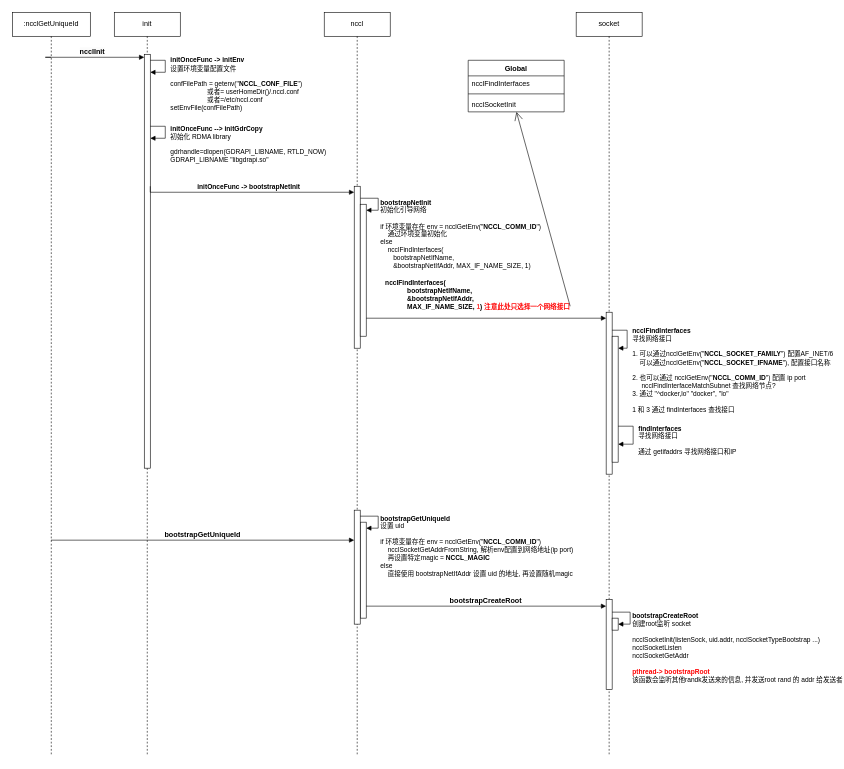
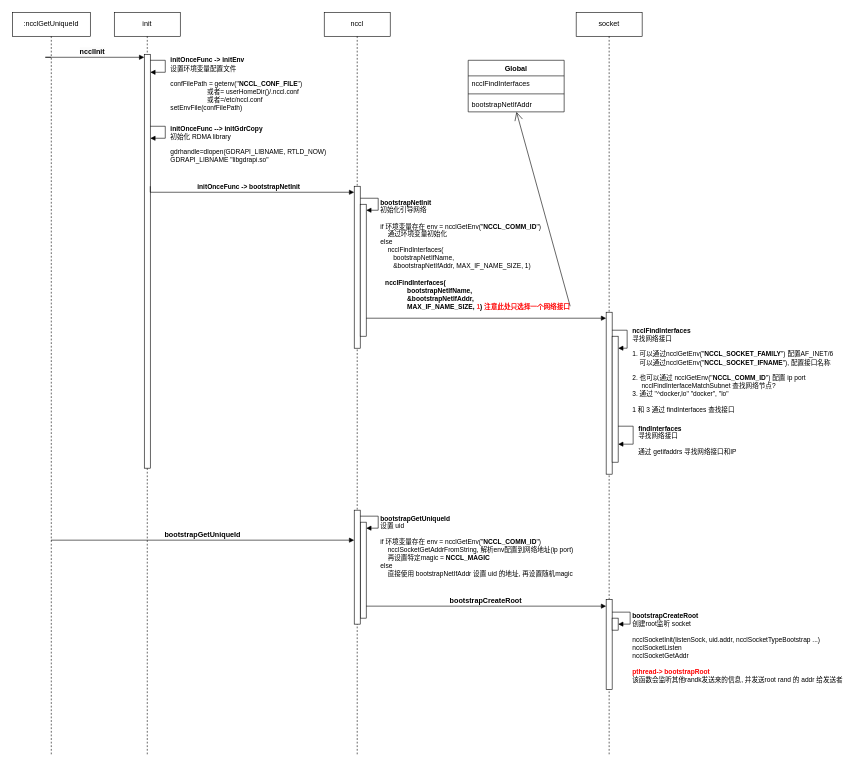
  <mxCell id="0" />
  <mxCell id="1" parent="0" />
  <mxCell id="2" value=":&lt;span style=&quot;text-align: left;&quot;&gt;ncclGetUniqueId&lt;/span&gt;" style="shape=umlLifeline;perimeter=lifelinePerimeter;whiteSpace=wrap;html=1;container=1;dropTarget=0;collapsible=0;recursiveResize=0;outlineConnect=0;portConstraint=eastwest;newEdgeStyle={&quot;curved&quot;:0,&quot;rounded&quot;:0};" vertex="1" parent="1"><mxGeometry x="20" y="20" width="130" height="1240" as="geometry" /></mxCell>
  <mxCell id="3" value="&lt;span style=&quot;text-align: left;&quot;&gt;init&lt;/span&gt;" style="shape=umlLifeline;perimeter=lifelinePerimeter;whiteSpace=wrap;html=1;container=1;dropTarget=0;collapsible=0;recursiveResize=0;outlineConnect=0;portConstraint=eastwest;newEdgeStyle={&quot;curved&quot;:0,&quot;rounded&quot;:0};" vertex="1" parent="1"><mxGeometry x="190" y="20" width="110" height="1240" as="geometry" /></mxCell>
  <mxCell id="4" value="" style="html=1;points=[[0,0,0,0,5],[0,1,0,0,-5],[1,0,0,0,5],[1,1,0,0,-5]];perimeter=orthogonalPerimeter;outlineConnect=0;targetShapes=umlLifeline;portConstraint=eastwest;newEdgeStyle={&quot;curved&quot;:0,&quot;rounded&quot;:0};" vertex="1" parent="3"><mxGeometry x="50" y="70" width="10" height="690" as="geometry" /></mxCell>
  <mxCell id="5" value="&lt;b&gt;initOnceFunc -&amp;gt; initEnv&lt;/b&gt;&lt;br&gt;&lt;div&gt;设置环境变量配置文件&lt;/div&gt;&lt;div&gt;&lt;br&gt;&lt;/div&gt;&lt;div&gt;confFilePath = getenv(&quot;&lt;b&gt;NCCL_CONF_FILE&lt;/b&gt;&quot;)&lt;/div&gt;&lt;div&gt;&amp;nbsp; &amp;nbsp; &amp;nbsp; &amp;nbsp; &amp;nbsp; &amp;nbsp; &amp;nbsp; &amp;nbsp; &amp;nbsp; &amp;nbsp; 或者= userHomeDir()/.nccl.conf&lt;/div&gt;&lt;div&gt;&amp;nbsp; &amp;nbsp; &amp;nbsp; &amp;nbsp; &amp;nbsp; &amp;nbsp; &amp;nbsp; &amp;nbsp; &amp;nbsp; &amp;nbsp; 或者=/etc/nccl.conf&lt;/div&gt;&lt;div&gt;setEnvFile(confFilePath)&lt;/div&gt;" style="html=1;align=left;spacingLeft=2;endArrow=block;rounded=0;edgeStyle=orthogonalEdgeStyle;curved=0;rounded=0;" edge="1" target="4" parent="3"><mxGeometry x="0.286" y="21" relative="1" as="geometry"><mxPoint x="60" y="80" as="sourcePoint" /><Array as="points"><mxPoint x="85" y="80" /><mxPoint x="85" y="100" /></Array><mxPoint x="70" y="100" as="targetPoint" /><mxPoint x="5" y="-1" as="offset" /></mxGeometry></mxCell>
  <mxCell id="6" value="&lt;span style=&quot;font-size: 12px; text-align: left; text-wrap: wrap; background-color: rgb(251, 251, 251);&quot;&gt;&lt;b&gt;ncclInit&lt;/b&gt;&lt;/span&gt;" style="html=1;verticalAlign=bottom;endArrow=block;curved=0;rounded=0;entryX=0;entryY=0;entryDx=0;entryDy=5;entryPerimeter=0;" edge="1" parent="1" source="2" target="4"><mxGeometry x="-0.004" width="80" relative="1" as="geometry"><mxPoint x="80" y="180" as="sourcePoint" /><mxPoint x="160" y="180" as="targetPoint" /><Array as="points"><mxPoint x="75" y="95" /></Array><mxPoint as="offset" /></mxGeometry></mxCell>
  <mxCell id="7" value="&lt;div&gt;&lt;b&gt;initOnceFunc --&amp;gt; initGdrCopy&lt;br&gt;&lt;/b&gt;初始化 RDMA library&lt;/div&gt;&lt;div&gt;&lt;br&gt;&lt;/div&gt;&lt;div&gt;gdrhandle=dlopen(GDRAPI_LIBNAME, RTLD_NOW)&lt;br&gt;GDRAPI_LIBNAME&amp;nbsp;&quot;libgdrapi.so&quot;&lt;/div&gt;" style="html=1;align=left;spacingLeft=2;endArrow=block;rounded=0;edgeStyle=orthogonalEdgeStyle;curved=0;rounded=0;" edge="1" parent="1"><mxGeometry x="0.286" y="11" relative="1" as="geometry"><mxPoint x="250" y="210" as="sourcePoint" /><Array as="points"><mxPoint x="275" y="210" /><mxPoint x="275" y="230" /></Array><mxPoint x="250" y="230" as="targetPoint" /><mxPoint x="5" y="-1" as="offset" /></mxGeometry></mxCell>
  <mxCell id="8" value="&lt;b&gt;bootstrapNetInit&lt;/b&gt;&lt;br&gt;&lt;div&gt;初始化引导网络&lt;/div&gt;&lt;div&gt;&lt;br&gt;&lt;/div&gt;&lt;div&gt;&lt;div&gt;if 环境变量存在 env = ncclGetEnv(&quot;&lt;b&gt;NCCL_COMM_ID&lt;/b&gt;&quot;)&amp;nbsp;&lt;/div&gt;&lt;div&gt;&amp;nbsp; &amp;nbsp; 通过环境变量初始化&lt;/div&gt;&lt;div&gt;else&amp;nbsp;&lt;br&gt;&amp;nbsp; &amp;nbsp;&amp;nbsp;ncclFindInterfaces(&lt;br&gt;&amp;nbsp; &amp;nbsp; &amp;nbsp; &amp;nbsp;bootstrapNetIfName, &lt;br&gt;&amp;nbsp; &amp;nbsp; &amp;nbsp; &amp;nbsp;&amp;amp;bootstrapNetIfAddr, MAX_IF_NAME_SIZE, 1)&lt;/div&gt;&lt;/div&gt;" style="html=1;align=left;spacingLeft=2;endArrow=block;rounded=0;edgeStyle=orthogonalEdgeStyle;curved=0;rounded=0;" edge="1" parent="1" target="11"><mxGeometry x="0.429" y="40" relative="1" as="geometry"><mxPoint x="600" y="330" as="sourcePoint" /><Array as="points"><mxPoint x="630" y="330" /><mxPoint x="630" y="350" /></Array><mxPoint x="600" y="350" as="targetPoint" /><mxPoint as="offset" /></mxGeometry></mxCell>
  <mxCell id="9" value="&lt;span style=&quot;text-align: left;&quot;&gt;nccl&lt;/span&gt;" style="shape=umlLifeline;perimeter=lifelinePerimeter;whiteSpace=wrap;html=1;container=1;dropTarget=0;collapsible=0;recursiveResize=0;outlineConnect=0;portConstraint=eastwest;newEdgeStyle={&quot;curved&quot;:0,&quot;rounded&quot;:0};" vertex="1" parent="1"><mxGeometry x="540" y="20" width="110" height="1240" as="geometry" /></mxCell>
  <mxCell id="10" value="" style="html=1;points=[[0,0,0,0,5],[0,1,0,0,-5],[1,0,0,0,5],[1,1,0,0,-5]];perimeter=orthogonalPerimeter;outlineConnect=0;targetShapes=umlLifeline;portConstraint=eastwest;newEdgeStyle={&quot;curved&quot;:0,&quot;rounded&quot;:0};" vertex="1" parent="9"><mxGeometry x="50" y="290" width="10" height="270" as="geometry" /></mxCell>
  <mxCell id="11" value="" style="html=1;points=[[0,0,0,0,5],[0,1,0,0,-5],[1,0,0,0,5],[1,1,0,0,-5]];perimeter=orthogonalPerimeter;outlineConnect=0;targetShapes=umlLifeline;portConstraint=eastwest;newEdgeStyle={&quot;curved&quot;:0,&quot;rounded&quot;:0};" vertex="1" parent="9"><mxGeometry x="60" y="320" width="10" height="220" as="geometry" /></mxCell>
  <mxCell id="12" value="" style="html=1;points=[[0,0,0,0,5],[0,1,0,0,-5],[1,0,0,0,5],[1,1,0,0,-5]];perimeter=orthogonalPerimeter;outlineConnect=0;targetShapes=umlLifeline;portConstraint=eastwest;newEdgeStyle={&quot;curved&quot;:0,&quot;rounded&quot;:0};" vertex="1" parent="9"><mxGeometry x="60" y="850" width="10" height="160" as="geometry" /></mxCell>
  <mxCell id="13" value="" style="html=1;points=[[0,0,0,0,5],[0,1,0,0,-5],[1,0,0,0,5],[1,1,0,0,-5]];perimeter=orthogonalPerimeter;outlineConnect=0;targetShapes=umlLifeline;portConstraint=eastwest;newEdgeStyle={&quot;curved&quot;:0,&quot;rounded&quot;:0};" vertex="1" parent="9"><mxGeometry x="50" y="830" width="10" height="190" as="geometry" /></mxCell>
  <mxCell id="14" value="&lt;b style=&quot;text-align: left;&quot;&gt;initOnceFunc -&amp;gt;&amp;nbsp;bootstrapNetInit&lt;/b&gt;" style="html=1;verticalAlign=bottom;endArrow=block;curved=0;rounded=0;" edge="1" parent="1" target="10"><mxGeometry x="-0.004" width="80" relative="1" as="geometry"><mxPoint x="250" y="310" as="sourcePoint" /><mxPoint x="415" y="310" as="targetPoint" /><Array as="points"><mxPoint x="250" y="320" /></Array><mxPoint as="offset" /></mxGeometry></mxCell>
  <mxCell id="15" value="&lt;span style=&quot;text-align: left;&quot;&gt;socket&lt;/span&gt;" style="shape=umlLifeline;perimeter=lifelinePerimeter;whiteSpace=wrap;html=1;container=1;dropTarget=0;collapsible=0;recursiveResize=0;outlineConnect=0;portConstraint=eastwest;newEdgeStyle={&quot;curved&quot;:0,&quot;rounded&quot;:0};" vertex="1" parent="1"><mxGeometry x="960" y="20" width="110" height="1240" as="geometry" /></mxCell>
  <mxCell id="16" value="" style="html=1;points=[[0,0,0,0,5],[0,1,0,0,-5],[1,0,0,0,5],[1,1,0,0,-5]];perimeter=orthogonalPerimeter;outlineConnect=0;targetShapes=umlLifeline;portConstraint=eastwest;newEdgeStyle={&quot;curved&quot;:0,&quot;rounded&quot;:0};" vertex="1" parent="15"><mxGeometry x="50" y="500" width="10" height="270" as="geometry" /></mxCell>
  <mxCell id="17" value="" style="html=1;points=[[0,0,0,0,5],[0,1,0,0,-5],[1,0,0,0,5],[1,1,0,0,-5]];perimeter=orthogonalPerimeter;outlineConnect=0;targetShapes=umlLifeline;portConstraint=eastwest;newEdgeStyle={&quot;curved&quot;:0,&quot;rounded&quot;:0};" vertex="1" parent="15"><mxGeometry x="60" y="540" width="10" height="210" as="geometry" /></mxCell>
  <mxCell id="18" value="" style="html=1;points=[[0,0,0,0,5],[0,1,0,0,-5],[1,0,0,0,5],[1,1,0,0,-5]];perimeter=orthogonalPerimeter;outlineConnect=0;targetShapes=umlLifeline;portConstraint=eastwest;newEdgeStyle={&quot;curved&quot;:0,&quot;rounded&quot;:0};" vertex="1" parent="15"><mxGeometry x="50" y="979" width="10" height="150" as="geometry" /></mxCell>
  <mxCell id="19" value="" style="html=1;points=[[0,0,0,0,5],[0,1,0,0,-5],[1,0,0,0,5],[1,1,0,0,-5]];perimeter=orthogonalPerimeter;outlineConnect=0;targetShapes=umlLifeline;portConstraint=eastwest;newEdgeStyle={&quot;curved&quot;:0,&quot;rounded&quot;:0};" vertex="1" parent="15"><mxGeometry x="60" y="1010" width="10" height="20" as="geometry" /></mxCell>
  <mxCell id="20" value="&lt;b&gt;bootstrapCreateRoot&lt;br&gt;&lt;/b&gt;创建root监听 socket&lt;br&gt;&lt;div&gt;&lt;br&gt;&lt;/div&gt;&lt;div&gt;ncclSocketInit(listenSock, uid.addr,&amp;nbsp;ncclSocketTypeBootstrap ...)&lt;br&gt;ncclSocketListen&lt;br&gt;ncclSocketGetAddr&lt;br&gt;&lt;br&gt;&lt;b&gt;&lt;font color=&quot;#ff0000&quot;&gt;pthread-&amp;gt; bootstrapRoot&lt;/font&gt;&amp;nbsp;&lt;/b&gt;&lt;br&gt;该函数会监听其他randk发送来的信息, 并发送root rand 的 addr 给发送者&lt;br&gt;&lt;/div&gt;" style="html=1;align=left;spacingLeft=2;endArrow=block;rounded=0;edgeStyle=orthogonalEdgeStyle;curved=0;rounded=0;" edge="1" target="19" parent="15" source="18"><mxGeometry x="0.429" y="40" relative="1" as="geometry"><mxPoint x="65" y="990" as="sourcePoint" /><Array as="points"><mxPoint x="90" y="1000" /><mxPoint x="90" y="1020" /></Array><mxPoint as="offset" /></mxGeometry></mxCell>
  <mxCell id="21" value="&lt;span style=&quot;&quot;&gt;&lt;b&gt;ncclFindInterfaces&lt;/b&gt;&lt;/span&gt;&lt;b&gt;(&lt;br&gt;&amp;nbsp; &amp;nbsp; &amp;nbsp; &amp;nbsp; &amp;nbsp; &amp;nbsp; bootstrapNetIfName, &lt;br&gt;&lt;div style=&quot;&quot;&gt;&lt;b&gt;&amp;nbsp; &amp;nbsp; &amp;nbsp; &amp;nbsp; &amp;nbsp; &amp;nbsp; &amp;amp;bootstrapNetIfAddr, &lt;br&gt;&amp;nbsp; &amp;nbsp; &amp;nbsp; &amp;nbsp; &amp;nbsp; &amp;nbsp; MAX_IF_NAME_SIZE, &lt;font color=&quot;#ff3333&quot;&gt;1&lt;/font&gt;) &lt;font color=&quot;#ff0000&quot;&gt;注意此处只选择一个网络接口&lt;/font&gt;&lt;/b&gt;&lt;/div&gt;&lt;/b&gt;" style="html=1;verticalAlign=bottom;endArrow=block;curved=0;rounded=0;align=left;" edge="1" parent="1"><mxGeometry x="-0.85" y="10" width="80" relative="1" as="geometry"><mxPoint x="610" y="530" as="sourcePoint" /><mxPoint x="1010" y="530" as="targetPoint" /><Array as="points"><mxPoint x="610" y="530" /></Array><mxPoint as="offset" /></mxGeometry></mxCell>
  <mxCell id="22" value="&lt;div&gt;&lt;b&gt;ncclFindInterfaces&lt;/b&gt;&lt;b&gt;&lt;br&gt;&lt;/b&gt;寻找网络接口&lt;/div&gt;&lt;div&gt;&lt;br&gt;&lt;/div&gt;&lt;div&gt;1. 可以通过ncclGetEnv(&quot;&lt;b&gt;NCCL_SOCKET_FAMILY&lt;/b&gt;&quot;) 配置AF_INET/6&amp;nbsp;&lt;br&gt;&amp;nbsp; &amp;nbsp; 可以通过ncclGetEnv(&quot;&lt;b&gt;NCCL_SOCKET_IFNAME&lt;/b&gt;&quot;), 配置接口名称&lt;/div&gt;&lt;div&gt;&amp;nbsp; &amp;nbsp;&amp;nbsp;&lt;br&gt;2. 也可以通过&amp;nbsp;ncclGetEnv(&quot;&lt;b&gt;NCCL_COMM_ID&lt;/b&gt;&quot;) 配置 ip port&lt;br&gt;&amp;nbsp; &amp;nbsp; &amp;nbsp;ncclFindInterfaceMatchSubnet 查找网络节点?&lt;br&gt;3. 通过&amp;nbsp;&quot;^docker,lo&quot; &quot;docker&quot;, &quot;lo&quot;&lt;br&gt;&lt;br&gt;1 和 3 通过&amp;nbsp;findInterfaces 查找接口&amp;nbsp;&lt;br&gt;&lt;br&gt;&lt;br&gt;&lt;/div&gt;" style="html=1;align=left;spacingLeft=2;endArrow=block;rounded=0;edgeStyle=orthogonalEdgeStyle;curved=0;rounded=0;" edge="1" parent="1"><mxGeometry x="0.571" y="50" relative="1" as="geometry"><mxPoint x="1020" y="550" as="sourcePoint" /><Array as="points"><mxPoint x="1045" y="550" /><mxPoint x="1045" y="580" /><mxPoint x="1030" y="580" /></Array><mxPoint x="1030" y="580" as="targetPoint" /><mxPoint x="5" as="offset" /></mxGeometry></mxCell>
  <mxCell id="23" value="&lt;div&gt;&lt;b&gt;findInterfaces&lt;/b&gt;&lt;br&gt;寻找网络接口&lt;/div&gt;&lt;div&gt;&lt;br&gt;&lt;/div&gt;&lt;div&gt;通过&amp;nbsp;getifaddrs 寻找网络接口和IP&lt;br&gt;&lt;br&gt;&lt;/div&gt;" style="html=1;align=left;spacingLeft=2;endArrow=block;rounded=0;edgeStyle=orthogonalEdgeStyle;curved=0;rounded=0;" edge="1" parent="1"><mxGeometry x="0.375" y="-5" relative="1" as="geometry"><mxPoint x="1030" y="710" as="sourcePoint" /><Array as="points"><mxPoint x="1055" y="710" /><mxPoint x="1055" y="740" /></Array><mxPoint x="1030" y="740" as="targetPoint" /><mxPoint x="5" y="5" as="offset" /></mxGeometry></mxCell>
  <mxCell id="24" value="Global" style="swimlane;fontStyle=1;align=center;verticalAlign=top;childLayout=stackLayout;horizontal=1;startSize=26;horizontalStack=0;resizeParent=1;resizeParentMax=0;resizeLast=0;collapsible=1;marginBottom=0;whiteSpace=wrap;html=1;" vertex="1" parent="1"><mxGeometry x="780" y="100" width="160" height="86" as="geometry" /></mxCell>
  <mxCell id="25" value="ncclFindInterfaces" style="text;strokeColor=none;fillColor=none;align=left;verticalAlign=top;spacingLeft=4;spacingRight=4;overflow=hidden;rotatable=0;points=[[0,0.5],[1,0.5]];portConstraint=eastwest;whiteSpace=wrap;html=1;" vertex="1" parent="24"><mxGeometry y="26" width="160" height="26" as="geometry" /></mxCell>
  <mxCell id="26" value="" style="line;strokeWidth=1;fillColor=none;align=left;verticalAlign=middle;spacingTop=-1;spacingLeft=3;spacingRight=3;rotatable=0;labelPosition=right;points=[];portConstraint=eastwest;strokeColor=inherit;" vertex="1" parent="24"><mxGeometry y="52" width="160" height="8" as="geometry" /></mxCell>
- <mxCell id="27" value="ncclSocketInit" style="text;strokeColor=none;fillColor=none;align=left;verticalAlign=top;spacingLeft=4;spacingRight=4;overflow=hidden;rotatable=0;points=[[0,0.5],[1,0.5]];portConstraint=eastwest;whiteSpace=wrap;html=1;" vertex="1" parent="24"><mxGeometry y="60" width="160" height="26" as="geometry" /></mxCell>
+ <mxCell id="27" value="bootstrapNetIfAddr" style="text;strokeColor=none;fillColor=none;align=left;verticalAlign=top;spacingLeft=4;spacingRight=4;overflow=hidden;rotatable=0;points=[[0,0.5],[1,0.5]];portConstraint=eastwest;whiteSpace=wrap;html=1;" vertex="1" parent="24"><mxGeometry y="60" width="160" height="26" as="geometry" /></mxCell>
  <mxCell id="28" value="" style="endArrow=open;endFill=1;endSize=12;html=1;rounded=0;entryX=0.503;entryY=1.006;entryDx=0;entryDy=0;entryPerimeter=0;" edge="1" parent="1" target="27"><mxGeometry width="160" relative="1" as="geometry"><mxPoint x="950" y="510" as="sourcePoint" /><mxPoint x="890" y="280" as="targetPoint" /></mxGeometry></mxCell>
  <mxCell id="29" value="&lt;div style=&quot;text-align: left;&quot;&gt;&lt;span style=&quot;font-size: 12px; text-wrap: wrap;&quot;&gt;&lt;b&gt;bootstrapGetUniqueId&lt;/b&gt;&lt;/span&gt;&lt;/div&gt;" style="html=1;verticalAlign=bottom;endArrow=block;curved=0;rounded=0;" edge="1" parent="1" source="2"><mxGeometry x="-0.004" width="80" relative="1" as="geometry"><mxPoint x="80" y="900" as="sourcePoint" /><mxPoint x="590" y="900" as="targetPoint" /><Array as="points" /><mxPoint as="offset" /></mxGeometry></mxCell>
  <mxCell id="30" value="&lt;div&gt;&lt;b&gt;bootstrapGetUniqueId&lt;br&gt;&lt;/b&gt;设置 uid&lt;/div&gt;&lt;div&gt;&lt;br&gt;&lt;/div&gt;&lt;div&gt;&lt;div&gt;if 环境变量存在 env = ncclGetEnv(&quot;&lt;b&gt;NCCL_COMM_ID&lt;/b&gt;&quot;)&amp;nbsp;&lt;/div&gt;&lt;div&gt;&amp;nbsp; &amp;nbsp; ncclSocketGetAddrFromString, 解析env配置到网络地址(ip port)&lt;br&gt;&amp;nbsp; &amp;nbsp; 再设置特定magic =&amp;nbsp;&lt;b&gt;NCCL_MAGIC&lt;/b&gt;&lt;/div&gt;&lt;div&gt;else&amp;nbsp;&lt;br&gt;&amp;nbsp; &amp;nbsp; 直接使用&amp;nbsp;bootstrapNetIfAddr 设置 uid 的地址, 再设置随机magic&lt;/div&gt;&lt;/div&gt;" style="html=1;align=left;spacingLeft=2;endArrow=block;rounded=0;edgeStyle=orthogonalEdgeStyle;curved=0;rounded=0;" edge="1" parent="1"><mxGeometry x="0.429" y="30" relative="1" as="geometry"><mxPoint x="600" y="860" as="sourcePoint" /><Array as="points"><mxPoint x="630" y="860" /><mxPoint x="630" y="880" /></Array><mxPoint x="610" y="880" as="targetPoint" /><mxPoint as="offset" /></mxGeometry></mxCell>
  <mxCell id="31" value="&lt;div style=&quot;text-align: left;&quot;&gt;&lt;span style=&quot;font-size: 12px; text-wrap: wrap;&quot;&gt;&lt;b&gt;bootstrapCreateRoot&lt;/b&gt;&lt;/span&gt;&lt;br&gt;&lt;/div&gt;" style="html=1;verticalAlign=bottom;endArrow=block;curved=0;rounded=0;" edge="1" parent="1" target="18"><mxGeometry x="-0.004" width="80" relative="1" as="geometry"><mxPoint x="610" y="1010" as="sourcePoint" /><mxPoint x="1014.5" y="1000" as="targetPoint" /><Array as="points"><mxPoint x="610" y="1010" /></Array><mxPoint as="offset" /></mxGeometry></mxCell>
